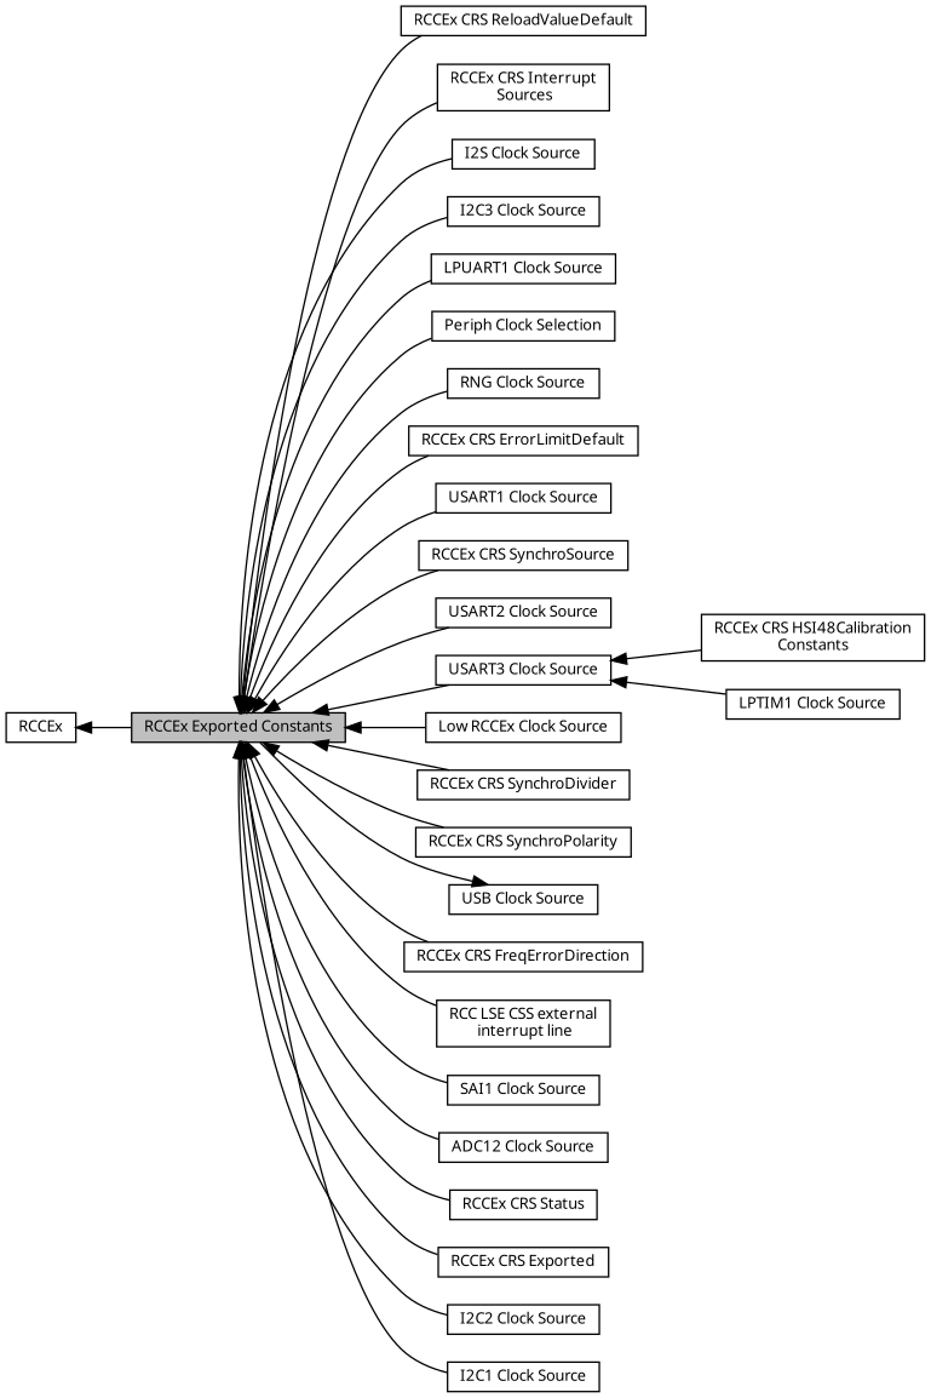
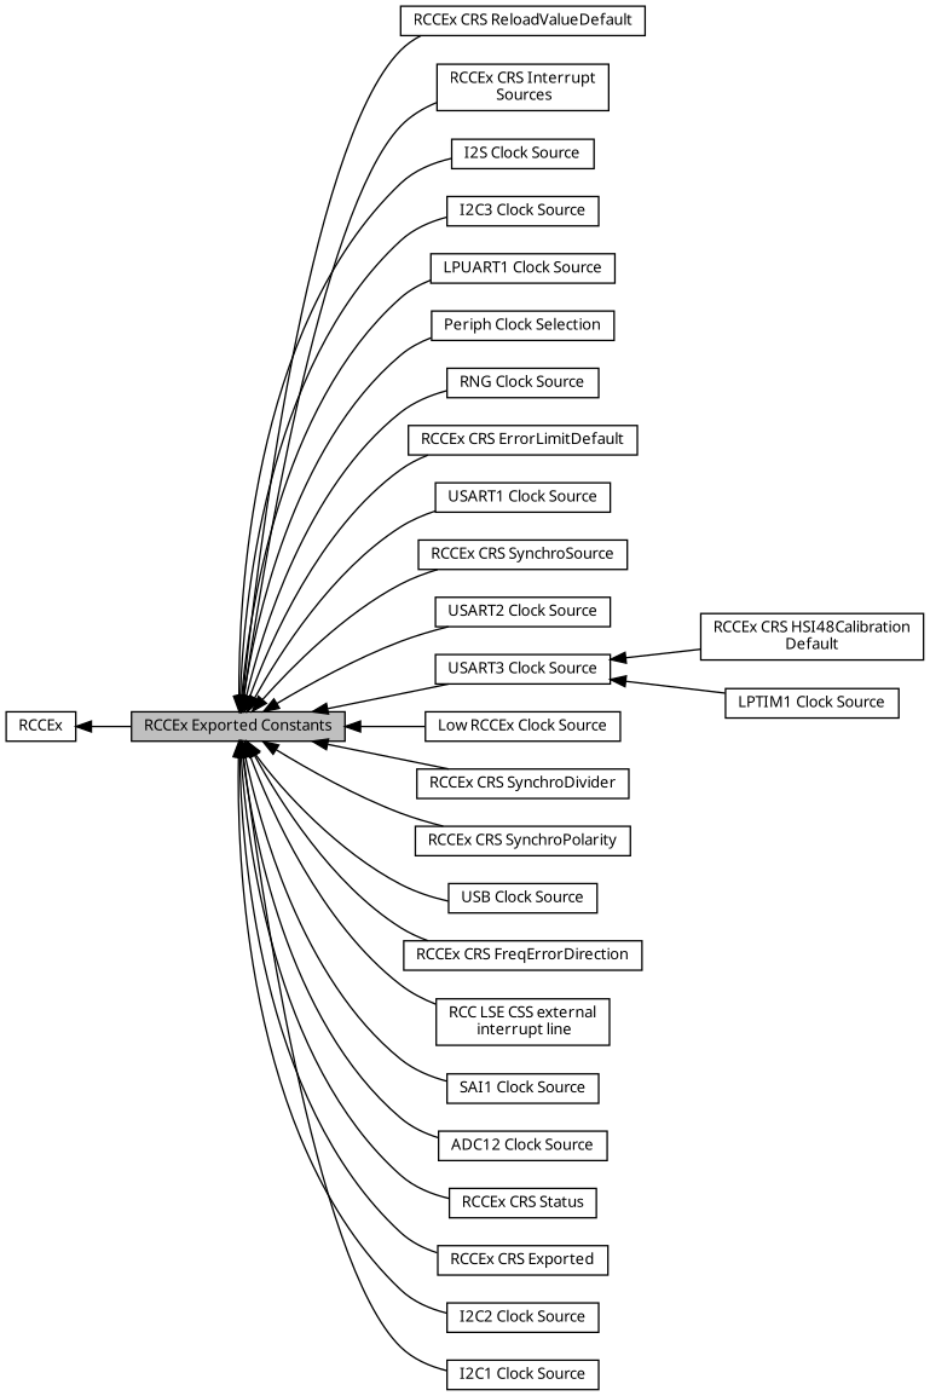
  digraph {
    fontname="Noto Sans"
    rankdir=LR
    node [color=black fillcolor=white fontname="Noto Sans" fontsize=10 shape=box style=filled]
    edge [dir=back fontname="Noto Sans" fontsize=10 labelfontname=Helvetica labelfontsize=10 shape=plaintext style=solid]
    n1 [height=0.2 label="RCCEx CRS ReloadValueDefault" width=0.4]
    n2 [height=0.2 label="RCCEx CRS Interrupt\l Sources" width=0.4]
    n3 [height=0.2 label="I2S Clock Source" width=0.4]
    n4 [height=0.2 label="I2C3 Clock Source" width=0.4]
-   n5 [height=0.2 label="RCCEx CRS HSI48Calibration\lConstants" width=0.4]
+   n5 [height=0.2 label="RCCEx CRS HSI48Calibration\lDefault" width=0.4]
    n6 [height=0.2 label=RCCEx width=0.4]
    n7 [fillcolor=grey75 fontcolor=black height=0.2 label="RCCEx Exported Constants" width=0.4]
    n8 [height=0.2 label="LPUART1 Clock Source" width=0.4]
    n9 [height=0.2 label="Periph Clock Selection" width=0.4]
    n10 [height=0.2 label="RNG Clock Source" width=0.4]
    n11 [height=0.2 label="RCCEx CRS ErrorLimitDefault" width=0.4]
    n12 [height=0.2 label="USART1 Clock Source" width=0.4]
    n13 [height=0.2 label="RCCEx CRS SynchroSource" width=0.4]
    n14 [height=0.2 label="USART2 Clock Source" width=0.4]
    n15 [height=0.2 label="USART3 Clock Source" width=0.4]
    n16 [height=0.2 label="Low RCCEx Clock Source" width=0.4]
    n17 [height=0.2 label="RCCEx CRS SynchroDivider" width=0.4]
    n18 [height=0.2 label="RCCEx CRS SynchroPolarity" width=0.4]
    n19 [height=0.2 label="USB Clock Source" width=0.4]
    n20 [height=0.2 label="RCCEx CRS FreqErrorDirection" width=0.4]
    n21 [height=0.2 label="RCC LSE CSS external\l interrupt line" width=0.4]
    n22 [height=0.2 label="SAI1 Clock Source" width=0.4]
    n23 [height=0.2 label="ADC12 Clock Source" width=0.4]
    n24 [height=0.2 label="RCCEx CRS Status" width=0.4]
    n25 [height=0.2 label="RCCEx CRS Exported" width=0.4]
    n26 [height=0.2 label="I2C2 Clock Source" width=0.4]
    n27 [height=0.2 label="I2C1 Clock Source" width=0.4]
    n28 [height=0.2 label="LPTIM1 Clock Source" width=0.4]
    n6 -> n7
    n7 -> n1
    n7 -> n2
    n7 -> n3
    n7 -> n4
    n7 -> n8
    n7 -> n9
    n7 -> n10
    n7 -> n11
    n7 -> n12
    n7 -> n13
    n7 -> n14
    n7 -> n15
    n7 -> n16
    n7 -> n17
    n7 -> n18
-   n19 -> n7
+   n7 -> n19
    n7 -> n20
    n7 -> n21
    n7 -> n22
    n7 -> n23
    n7 -> n24
    n7 -> n25
    n7 -> n26
    n7 -> n27
    n15 -> n5
    n15 -> n28
  }
